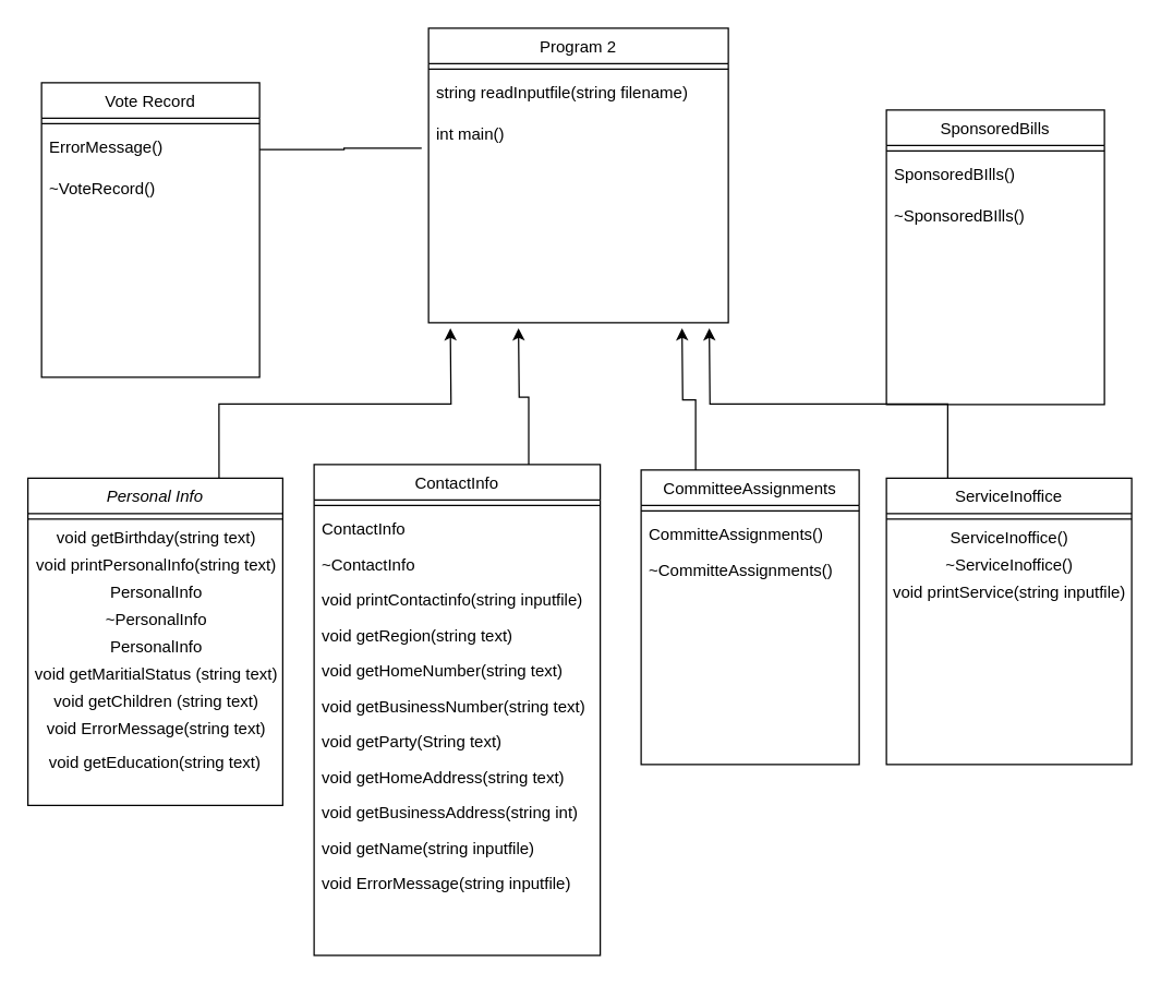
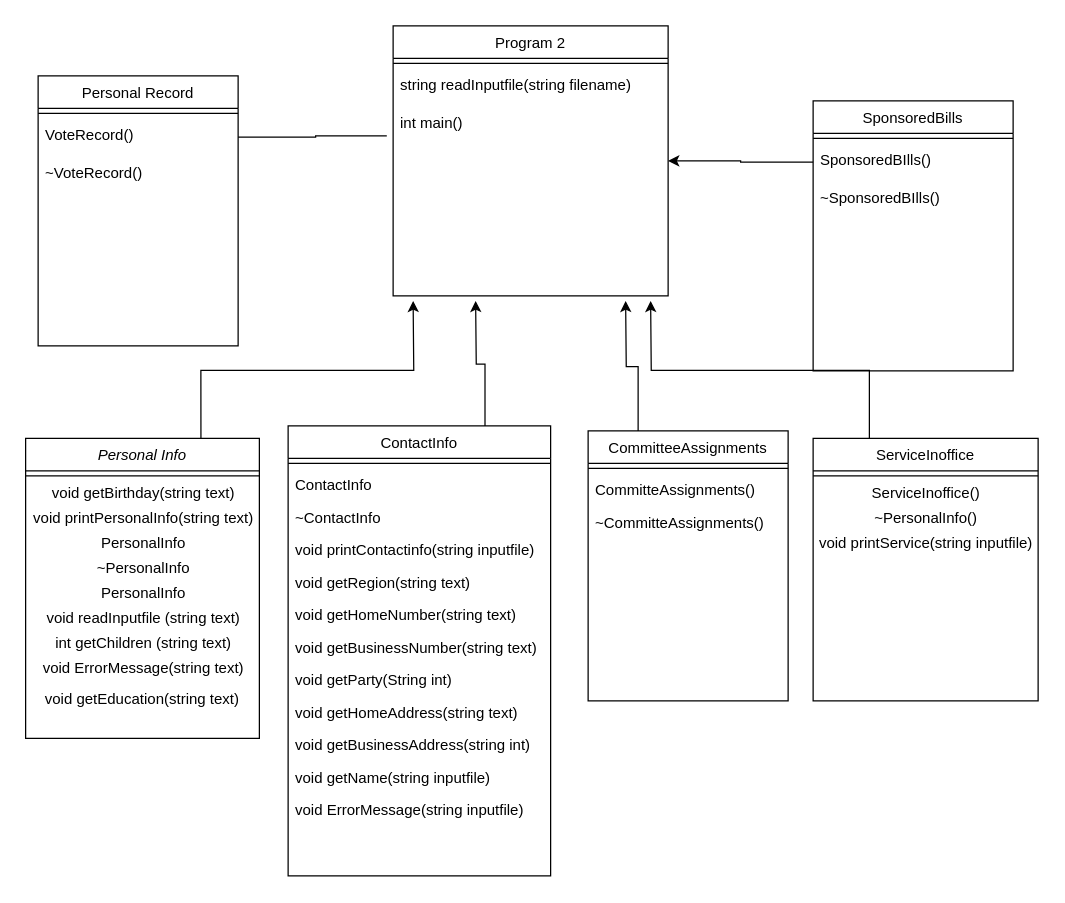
  <mxCell id="0" />
  <mxCell id="1" parent="0" />
  <mxCell id="2" style="edgeStyle=orthogonalEdgeStyle;rounded=0;orthogonalLoop=1;jettySize=auto;html=1;exitX=0.75;exitY=0;exitDx=0;exitDy=0;" edge="1" parent="1" source="3"><mxGeometry relative="1" as="geometry"><mxPoint x="330" y="240" as="targetPoint" /></mxGeometry></mxCell>
  <mxCell id="3" value="Personal Info" style="swimlane;fontStyle=2;align=center;verticalAlign=top;childLayout=stackLayout;horizontal=1;startSize=26;horizontalStack=0;resizeParent=1;resizeLast=0;collapsible=1;marginBottom=0;rounded=0;shadow=0;strokeWidth=1;" parent="1" vertex="1"><mxGeometry x="20" y="350" width="187" height="240" as="geometry"><mxRectangle x="230" y="140" width="160" height="26" as="alternateBounds" /></mxGeometry></mxCell>
  <mxCell id="4" value="" style="line;html=1;strokeWidth=1;align=left;verticalAlign=middle;spacingTop=-1;spacingLeft=3;spacingRight=3;rotatable=0;labelPosition=right;points=[];portConstraint=eastwest;" parent="3" vertex="1"><mxGeometry y="26" width="187" height="8" as="geometry" /></mxCell>
  <mxCell id="5" value="void getBirthday(string text)" style="text;html=1;align=center;verticalAlign=middle;resizable=0;points=[];autosize=1;strokeColor=none;fillColor=none;" vertex="1" parent="3"><mxGeometry y="34" width="187" height="20" as="geometry" /></mxCell>
  <mxCell id="6" value="void printPersonalInfo(string text)" style="text;html=1;align=center;verticalAlign=middle;resizable=0;points=[];autosize=1;strokeColor=none;fillColor=none;" vertex="1" parent="3"><mxGeometry y="54" width="187" height="20" as="geometry" /></mxCell>
  <mxCell id="7" value="PersonalInfo" style="text;html=1;align=center;verticalAlign=middle;resizable=0;points=[];autosize=1;strokeColor=none;fillColor=none;" vertex="1" parent="3"><mxGeometry y="74" width="187" height="20" as="geometry" /></mxCell>
  <mxCell id="8" value="~PersonalInfo" style="text;html=1;align=center;verticalAlign=middle;resizable=0;points=[];autosize=1;strokeColor=none;fillColor=none;" vertex="1" parent="3"><mxGeometry y="94" width="187" height="20" as="geometry" /></mxCell>
  <mxCell id="9" value="PersonalInfo" style="text;html=1;align=center;verticalAlign=middle;resizable=0;points=[];autosize=1;strokeColor=none;fillColor=none;" vertex="1" parent="3"><mxGeometry y="114" width="187" height="20" as="geometry" /></mxCell>
- <mxCell id="10" value="void getMaritialStatus (string text)" style="text;html=1;align=center;verticalAlign=middle;resizable=0;points=[];autosize=1;strokeColor=none;fillColor=none;" vertex="1" parent="3"><mxGeometry y="134" width="187" height="20" as="geometry" /></mxCell>
- <mxCell id="11" value="void&amp;nbsp;getChildren (string text)" style="text;html=1;align=center;verticalAlign=middle;resizable=0;points=[];autosize=1;strokeColor=none;fillColor=none;" vertex="1" parent="3"><mxGeometry y="154" width="187" height="20" as="geometry" /></mxCell>
+ <mxCell id="10" value="void readInputfile (string text)" style="text;html=1;align=center;verticalAlign=middle;resizable=0;points=[];autosize=1;strokeColor=none;fillColor=none;" vertex="1" parent="3"><mxGeometry y="134" width="187" height="20" as="geometry" /></mxCell>
+ <mxCell id="11" value="int&amp;nbsp;getChildren (string text)" style="text;html=1;align=center;verticalAlign=middle;resizable=0;points=[];autosize=1;strokeColor=none;fillColor=none;" vertex="1" parent="3"><mxGeometry y="154" width="187" height="20" as="geometry" /></mxCell>
  <mxCell id="12" value="void ErrorMessage(string text)" style="text;html=1;align=center;verticalAlign=middle;resizable=0;points=[];autosize=1;strokeColor=none;fillColor=none;" vertex="1" parent="3"><mxGeometry y="174" width="187" height="20" as="geometry" /></mxCell>
  <mxCell id="13" value="void getEducation(string text)" style="text;html=1;strokeColor=none;fillColor=none;align=center;verticalAlign=middle;whiteSpace=wrap;rounded=0;" vertex="1" parent="3"><mxGeometry y="194" width="187" height="30" as="geometry" /></mxCell>
  <mxCell id="14" style="edgeStyle=orthogonalEdgeStyle;rounded=0;orthogonalLoop=1;jettySize=auto;html=1;exitX=0.75;exitY=0;exitDx=0;exitDy=0;" edge="1" parent="1" source="15"><mxGeometry relative="1" as="geometry"><mxPoint x="380" y="240" as="targetPoint" /></mxGeometry></mxCell>
  <mxCell id="15" value="ContactInfo" style="swimlane;fontStyle=0;align=center;verticalAlign=top;childLayout=stackLayout;horizontal=1;startSize=26;horizontalStack=0;resizeParent=1;resizeLast=0;collapsible=1;marginBottom=0;rounded=0;shadow=0;strokeWidth=1;" parent="1" vertex="1"><mxGeometry x="230" y="340" width="210" height="360" as="geometry"><mxRectangle x="130" y="380" width="160" height="26" as="alternateBounds" /></mxGeometry></mxCell>
  <mxCell id="16" value="" style="line;html=1;strokeWidth=1;align=left;verticalAlign=middle;spacingTop=-1;spacingLeft=3;spacingRight=3;rotatable=0;labelPosition=right;points=[];portConstraint=eastwest;" parent="15" vertex="1"><mxGeometry y="26" width="210" height="8" as="geometry" /></mxCell>
  <mxCell id="17" value="ContactInfo" style="text;align=left;verticalAlign=top;spacingLeft=4;spacingRight=4;overflow=hidden;rotatable=0;points=[[0,0.5],[1,0.5]];portConstraint=eastwest;" parent="15" vertex="1"><mxGeometry y="34" width="210" height="26" as="geometry" /></mxCell>
  <mxCell id="18" value="~ContactInfo" style="text;align=left;verticalAlign=top;spacingLeft=4;spacingRight=4;overflow=hidden;rotatable=0;points=[[0,0.5],[1,0.5]];portConstraint=eastwest;" vertex="1" parent="15"><mxGeometry y="60" width="210" height="26" as="geometry" /></mxCell>
  <mxCell id="19" value="void printContactinfo(string inputfile)" style="text;align=left;verticalAlign=top;spacingLeft=4;spacingRight=4;overflow=hidden;rotatable=0;points=[[0,0.5],[1,0.5]];portConstraint=eastwest;" vertex="1" parent="15"><mxGeometry y="86" width="210" height="26" as="geometry" /></mxCell>
  <mxCell id="20" value="void getRegion(string text)" style="text;align=left;verticalAlign=top;spacingLeft=4;spacingRight=4;overflow=hidden;rotatable=0;points=[[0,0.5],[1,0.5]];portConstraint=eastwest;" vertex="1" parent="15"><mxGeometry y="112" width="210" height="26" as="geometry" /></mxCell>
  <mxCell id="21" value="void getHomeNumber(string text)" style="text;align=left;verticalAlign=top;spacingLeft=4;spacingRight=4;overflow=hidden;rotatable=0;points=[[0,0.5],[1,0.5]];portConstraint=eastwest;" vertex="1" parent="15"><mxGeometry y="138" width="210" height="26" as="geometry" /></mxCell>
  <mxCell id="22" value="void getBusinessNumber(string text)" style="text;align=left;verticalAlign=top;spacingLeft=4;spacingRight=4;overflow=hidden;rotatable=0;points=[[0,0.5],[1,0.5]];portConstraint=eastwest;" vertex="1" parent="15"><mxGeometry y="164" width="210" height="26" as="geometry" /></mxCell>
- <mxCell id="23" value="void getParty(String text)" style="text;align=left;verticalAlign=top;spacingLeft=4;spacingRight=4;overflow=hidden;rotatable=0;points=[[0,0.5],[1,0.5]];portConstraint=eastwest;" vertex="1" parent="15"><mxGeometry y="190" width="210" height="26" as="geometry" /></mxCell>
+ <mxCell id="23" value="void getParty(String int)" style="text;align=left;verticalAlign=top;spacingLeft=4;spacingRight=4;overflow=hidden;rotatable=0;points=[[0,0.5],[1,0.5]];portConstraint=eastwest;" vertex="1" parent="15"><mxGeometry y="190" width="210" height="26" as="geometry" /></mxCell>
  <mxCell id="24" value="void getHomeAddress(string text)" style="text;align=left;verticalAlign=top;spacingLeft=4;spacingRight=4;overflow=hidden;rotatable=0;points=[[0,0.5],[1,0.5]];portConstraint=eastwest;" vertex="1" parent="15"><mxGeometry y="216" width="210" height="26" as="geometry" /></mxCell>
  <mxCell id="25" value="void getBusinessAddress(string int)" style="text;align=left;verticalAlign=top;spacingLeft=4;spacingRight=4;overflow=hidden;rotatable=0;points=[[0,0.5],[1,0.5]];portConstraint=eastwest;" vertex="1" parent="15"><mxGeometry y="242" width="210" height="26" as="geometry" /></mxCell>
  <mxCell id="26" value="void getName(string inputfile)" style="text;align=left;verticalAlign=top;spacingLeft=4;spacingRight=4;overflow=hidden;rotatable=0;points=[[0,0.5],[1,0.5]];portConstraint=eastwest;" vertex="1" parent="15"><mxGeometry y="268" width="210" height="26" as="geometry" /></mxCell>
  <mxCell id="27" value="void ErrorMessage(string inputfile)" style="text;align=left;verticalAlign=top;spacingLeft=4;spacingRight=4;overflow=hidden;rotatable=0;points=[[0,0.5],[1,0.5]];portConstraint=eastwest;" vertex="1" parent="15"><mxGeometry y="294" width="210" height="26" as="geometry" /></mxCell>
  <mxCell id="28" style="edgeStyle=orthogonalEdgeStyle;rounded=0;orthogonalLoop=1;jettySize=auto;html=1;exitX=0.25;exitY=0;exitDx=0;exitDy=0;" edge="1" parent="1" source="29"><mxGeometry relative="1" as="geometry"><mxPoint x="520" y="240" as="targetPoint" /></mxGeometry></mxCell>
  <mxCell id="29" value="ServiceInoffice" style="swimlane;fontStyle=0;align=center;verticalAlign=top;childLayout=stackLayout;horizontal=1;startSize=26;horizontalStack=0;resizeParent=1;resizeLast=0;collapsible=1;marginBottom=0;rounded=0;shadow=0;strokeWidth=1;" parent="1" vertex="1"><mxGeometry x="650" y="350" width="180" height="210" as="geometry"><mxRectangle x="340" y="380" width="170" height="26" as="alternateBounds" /></mxGeometry></mxCell>
  <mxCell id="30" value="" style="line;html=1;strokeWidth=1;align=left;verticalAlign=middle;spacingTop=-1;spacingLeft=3;spacingRight=3;rotatable=0;labelPosition=right;points=[];portConstraint=eastwest;" parent="29" vertex="1"><mxGeometry y="26" width="180" height="8" as="geometry" /></mxCell>
  <mxCell id="31" value="ServiceInoffice()" style="text;html=1;align=center;verticalAlign=middle;resizable=0;points=[];autosize=1;strokeColor=none;fillColor=none;" vertex="1" parent="29"><mxGeometry y="34" width="180" height="20" as="geometry" /></mxCell>
- <mxCell id="32" value="~ServiceInoffice()" style="text;html=1;align=center;verticalAlign=middle;resizable=0;points=[];autosize=1;strokeColor=none;fillColor=none;" vertex="1" parent="29"><mxGeometry y="54" width="180" height="20" as="geometry" /></mxCell>
+ <mxCell id="32" value="~PersonalInfo()" style="text;html=1;align=center;verticalAlign=middle;resizable=0;points=[];autosize=1;strokeColor=none;fillColor=none;" vertex="1" parent="29"><mxGeometry y="54" width="180" height="20" as="geometry" /></mxCell>
  <mxCell id="33" value="void printService(string inputfile)" style="text;html=1;align=center;verticalAlign=middle;resizable=0;points=[];autosize=1;strokeColor=none;fillColor=none;" vertex="1" parent="29"><mxGeometry y="74" width="180" height="20" as="geometry" /></mxCell>
  <mxCell id="34" style="edgeStyle=orthogonalEdgeStyle;rounded=0;orthogonalLoop=1;jettySize=auto;html=1;exitX=0.25;exitY=0;exitDx=0;exitDy=0;" edge="1" parent="1" source="35"><mxGeometry relative="1" as="geometry"><mxPoint x="500" y="240" as="targetPoint" /></mxGeometry></mxCell>
  <mxCell id="35" value="CommitteeAssignments" style="swimlane;fontStyle=0;align=center;verticalAlign=top;childLayout=stackLayout;horizontal=1;startSize=26;horizontalStack=0;resizeParent=1;resizeLast=0;collapsible=1;marginBottom=0;rounded=0;shadow=0;strokeWidth=1;" parent="1" vertex="1"><mxGeometry x="470" y="344" width="160" height="216" as="geometry"><mxRectangle x="550" y="140" width="160" height="26" as="alternateBounds" /></mxGeometry></mxCell>
  <mxCell id="36" value="" style="line;html=1;strokeWidth=1;align=left;verticalAlign=middle;spacingTop=-1;spacingLeft=3;spacingRight=3;rotatable=0;labelPosition=right;points=[];portConstraint=eastwest;" parent="35" vertex="1"><mxGeometry y="26" width="160" height="8" as="geometry" /></mxCell>
  <mxCell id="37" value="CommitteAssignments()" style="text;align=left;verticalAlign=top;spacingLeft=4;spacingRight=4;overflow=hidden;rotatable=0;points=[[0,0.5],[1,0.5]];portConstraint=eastwest;" parent="35" vertex="1"><mxGeometry y="34" width="160" height="26" as="geometry" /></mxCell>
  <mxCell id="38" value="~CommitteAssignments()" style="text;align=left;verticalAlign=top;spacingLeft=4;spacingRight=4;overflow=hidden;rotatable=0;points=[[0,0.5],[1,0.5]];portConstraint=eastwest;" vertex="1" parent="35"><mxGeometry y="60" width="160" height="26" as="geometry" /></mxCell>
  <mxCell id="39" value="SponsoredBills" style="swimlane;fontStyle=0;align=center;verticalAlign=top;childLayout=stackLayout;horizontal=1;startSize=26;horizontalStack=0;resizeParent=1;resizeLast=0;collapsible=1;marginBottom=0;rounded=0;shadow=0;strokeWidth=1;" vertex="1" parent="1"><mxGeometry x="650" y="80" width="160" height="216" as="geometry"><mxRectangle x="550" y="140" width="160" height="26" as="alternateBounds" /></mxGeometry></mxCell>
  <mxCell id="40" value="" style="line;html=1;strokeWidth=1;align=left;verticalAlign=middle;spacingTop=-1;spacingLeft=3;spacingRight=3;rotatable=0;labelPosition=right;points=[];portConstraint=eastwest;" vertex="1" parent="39"><mxGeometry y="26" width="160" height="8" as="geometry" /></mxCell>
  <mxCell id="41" value="SponsoredBIlls()" style="text;align=left;verticalAlign=top;spacingLeft=4;spacingRight=4;overflow=hidden;rotatable=0;points=[[0,0.5],[1,0.5]];portConstraint=eastwest;" vertex="1" parent="39"><mxGeometry y="34" width="160" height="30" as="geometry" /></mxCell>
  <mxCell id="42" value="~SponsoredBIlls()" style="text;align=left;verticalAlign=top;spacingLeft=4;spacingRight=4;overflow=hidden;rotatable=0;points=[[0,0.5],[1,0.5]];portConstraint=eastwest;" vertex="1" parent="39"><mxGeometry y="64" width="160" height="26" as="geometry" /></mxCell>
- <mxCell id="43" value="Vote Record" style="swimlane;fontStyle=0;align=center;verticalAlign=top;childLayout=stackLayout;horizontal=1;startSize=26;horizontalStack=0;resizeParent=1;resizeLast=0;collapsible=1;marginBottom=0;rounded=0;shadow=0;strokeWidth=1;" vertex="1" parent="1"><mxGeometry x="30" y="60" width="160" height="216" as="geometry"><mxRectangle x="550" y="140" width="160" height="26" as="alternateBounds" /></mxGeometry></mxCell>
+ <mxCell id="43" value="Personal Record" style="swimlane;fontStyle=0;align=center;verticalAlign=top;childLayout=stackLayout;horizontal=1;startSize=26;horizontalStack=0;resizeParent=1;resizeLast=0;collapsible=1;marginBottom=0;rounded=0;shadow=0;strokeWidth=1;" vertex="1" parent="1"><mxGeometry x="30" y="60" width="160" height="216" as="geometry"><mxRectangle x="550" y="140" width="160" height="26" as="alternateBounds" /></mxGeometry></mxCell>
  <mxCell id="44" value="" style="line;html=1;strokeWidth=1;align=left;verticalAlign=middle;spacingTop=-1;spacingLeft=3;spacingRight=3;rotatable=0;labelPosition=right;points=[];portConstraint=eastwest;" vertex="1" parent="43"><mxGeometry y="26" width="160" height="8" as="geometry" /></mxCell>
- <mxCell id="45" value="ErrorMessage()" style="text;align=left;verticalAlign=top;spacingLeft=4;spacingRight=4;overflow=hidden;rotatable=0;points=[[0,0.5],[1,0.5]];portConstraint=eastwest;" vertex="1" parent="43"><mxGeometry y="34" width="160" height="30" as="geometry" /></mxCell>
+ <mxCell id="45" value="VoteRecord()" style="text;align=left;verticalAlign=top;spacingLeft=4;spacingRight=4;overflow=hidden;rotatable=0;points=[[0,0.5],[1,0.5]];portConstraint=eastwest;" vertex="1" parent="43"><mxGeometry y="34" width="160" height="30" as="geometry" /></mxCell>
  <mxCell id="46" value="~VoteRecord()" style="text;align=left;verticalAlign=top;spacingLeft=4;spacingRight=4;overflow=hidden;rotatable=0;points=[[0,0.5],[1,0.5]];portConstraint=eastwest;" vertex="1" parent="43"><mxGeometry y="64" width="160" height="26" as="geometry" /></mxCell>
  <mxCell id="47" value="Program 2" style="swimlane;fontStyle=0;align=center;verticalAlign=top;childLayout=stackLayout;horizontal=1;startSize=26;horizontalStack=0;resizeParent=1;resizeLast=0;collapsible=1;marginBottom=0;rounded=0;shadow=0;strokeWidth=1;" vertex="1" parent="1"><mxGeometry x="314" y="20" width="220" height="216" as="geometry"><mxRectangle x="550" y="140" width="160" height="26" as="alternateBounds" /></mxGeometry></mxCell>
  <mxCell id="48" value="" style="line;html=1;strokeWidth=1;align=left;verticalAlign=middle;spacingTop=-1;spacingLeft=3;spacingRight=3;rotatable=0;labelPosition=right;points=[];portConstraint=eastwest;" vertex="1" parent="47"><mxGeometry y="26" width="220" height="8" as="geometry" /></mxCell>
  <mxCell id="49" value="string readInputfile(string filename)" style="text;align=left;verticalAlign=top;spacingLeft=4;spacingRight=4;overflow=hidden;rotatable=0;points=[[0,0.5],[1,0.5]];portConstraint=eastwest;" vertex="1" parent="47"><mxGeometry y="34" width="220" height="30" as="geometry" /></mxCell>
  <mxCell id="50" value="int main()" style="text;align=left;verticalAlign=top;spacingLeft=4;spacingRight=4;overflow=hidden;rotatable=0;points=[[0,0.5],[1,0.5]];portConstraint=eastwest;" vertex="1" parent="47"><mxGeometry y="64" width="220" height="30" as="geometry" /></mxCell>
+ <mxCell id="51" style="edgeStyle=orthogonalEdgeStyle;rounded=0;orthogonalLoop=1;jettySize=auto;html=1;exitX=0;exitY=0.5;exitDx=0;exitDy=0;entryX=1;entryY=0.5;entryDx=0;entryDy=0;" edge="1" parent="1" source="41" target="47"><mxGeometry relative="1" as="geometry" /></mxCell>
  <mxCell id="52" style="edgeStyle=orthogonalEdgeStyle;rounded=0;orthogonalLoop=1;jettySize=auto;html=1;exitX=1;exitY=0.5;exitDx=0;exitDy=0;entryX=-0.023;entryY=0.8;entryDx=0;entryDy=0;entryPerimeter=0;endArrow=none;" edge="1" parent="1" source="45" target="50"><mxGeometry relative="1" as="geometry" /></mxCell>
